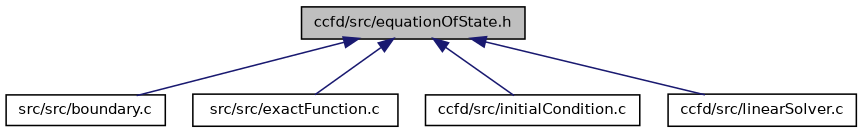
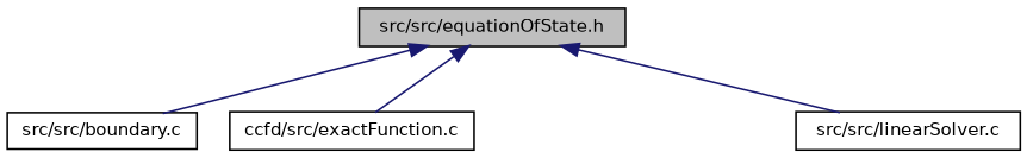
  digraph {
    node [color=black fillcolor=white fontname=Helvetica fontsize=10 shape=record style=filled]
    edge [color=midnightblue dir=back fontname=Helvetica fontsize=10 labelfontname=Helvetica labelfontsize=10 style=solid]
-   n1 [fillcolor=grey75 fontcolor=black height=0.2 label="ccfd/src/equationOfState.h" width=0.4]
+   n1 [fillcolor=grey75 fontcolor=black height=0.2 label="src/src/equationOfState.h" width=0.4]
    n2 [height=0.2 label="src/src/boundary.c" width=0.4]
-   n3 [height=0.2 label="src/src/exactFunction.c" width=0.4]
-   n4 [height=0.2 label="ccfd/src/initialCondition.c" width=0.4]
-   n5 [height=0.2 label="ccfd/src/linearSolver.c" width=0.4]
+   n3 [height=0.2 label="ccfd/src/exactFunction.c" width=0.4]
+   n5 [height=0.2 label="src/src/linearSolver.c" width=0.4]
    n1 -> n2
    n1 -> n3
-   n1 -> n4
    n1 -> n5
  }
